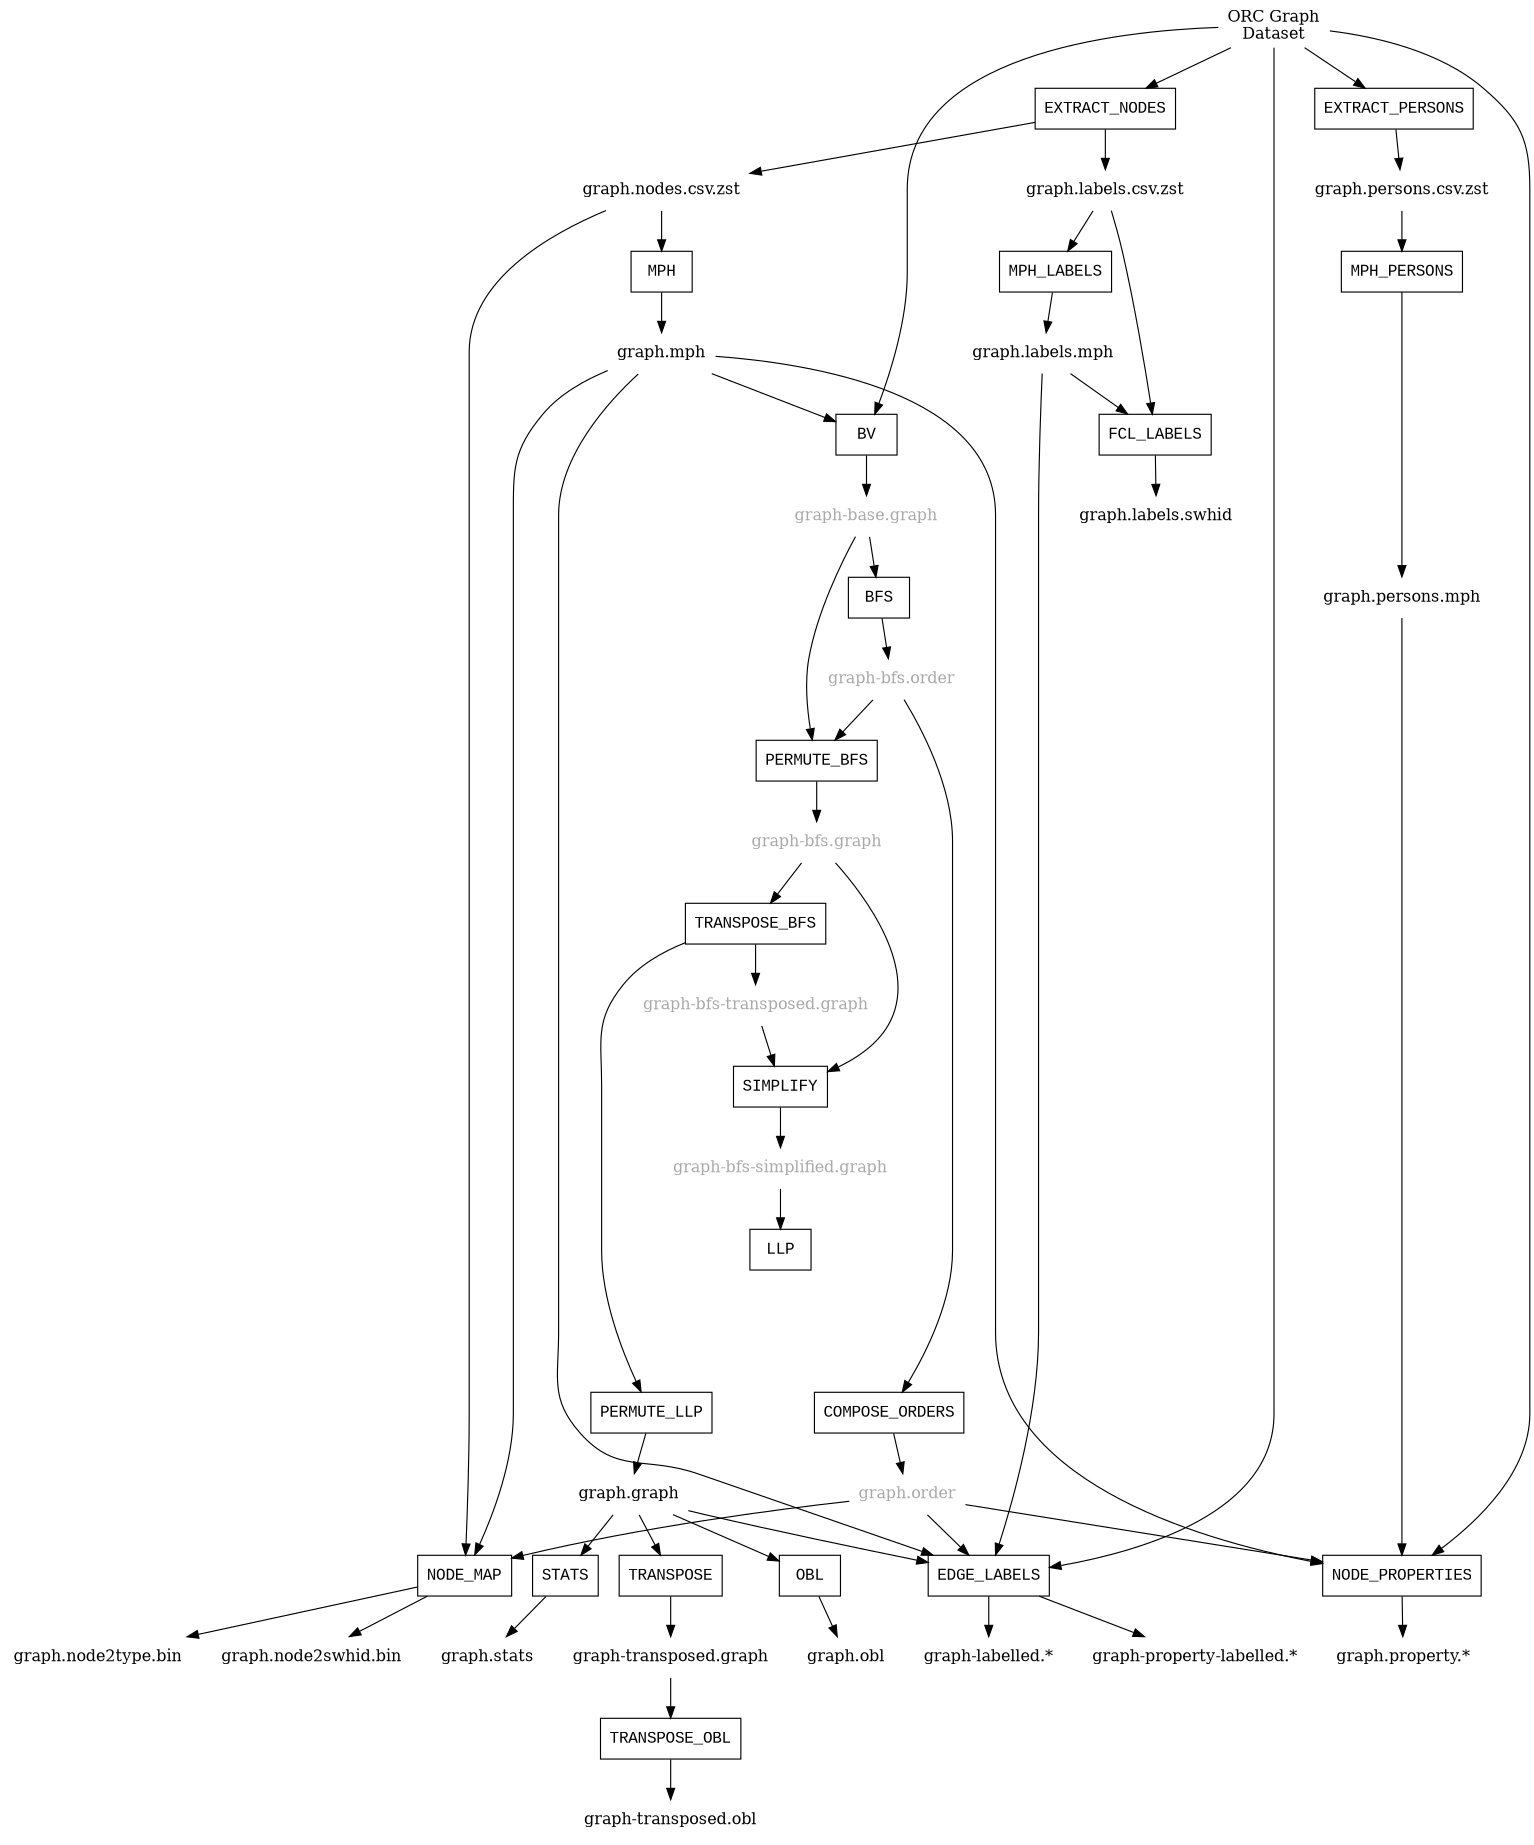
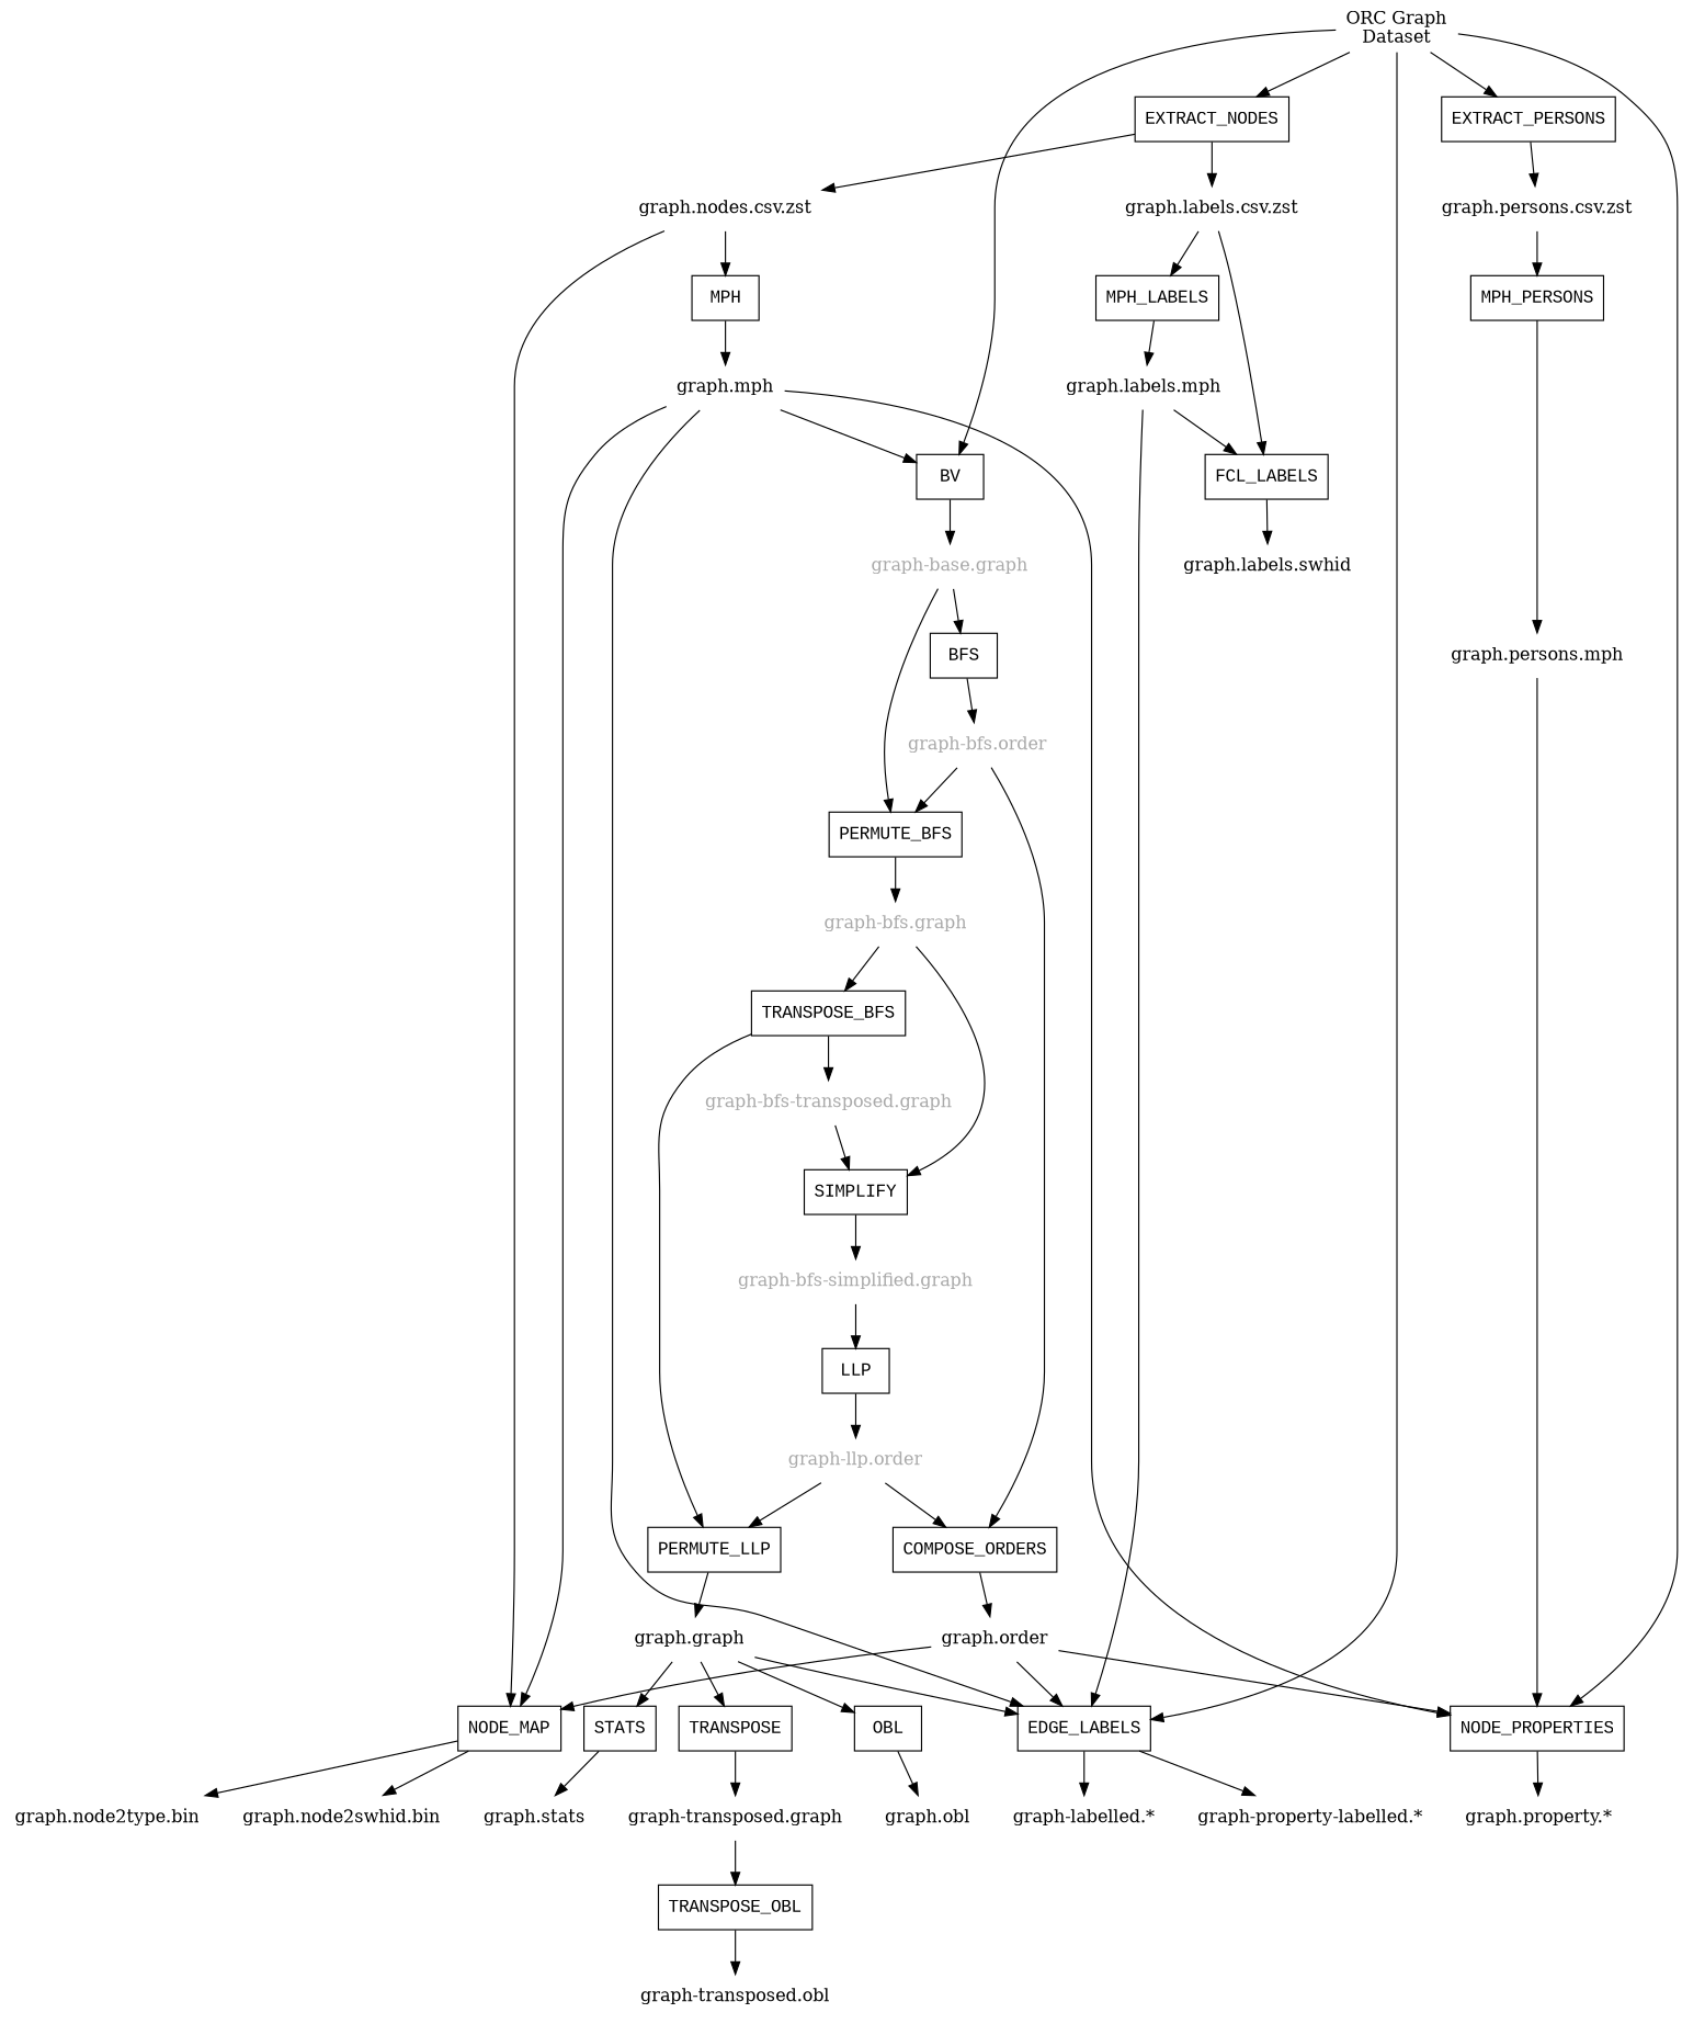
  digraph {
    node [shape=none]
    n1 [fontcolor=darkgray label="graph-base.graph"]
    n2 [fontcolor=darkgray label="graph-bfs.order"]
    n3 [fontcolor=darkgray label="graph-bfs.graph"]
    n4 [fontcolor=darkgray label="graph-bfs-transposed.graph"]
    n5 [fontcolor=darkgray label="graph-bfs-simplified.graph"]
+   n6 [fontcolor=darkgray label="graph-llp.order"]
    EXTRACT_NODES [fontname="Courier New" shape=box]
    MPH [fontname="Courier New" shape=box]
    BV [fontname="Courier New" shape=box]
    BFS [fontname="Courier New" shape=box]
    PERMUTE_BFS [fontname="Courier New" shape=box]
    TRANSPOSE_BFS [fontname="Courier New" shape=box]
    SIMPLIFY [fontname="Courier New" shape=box]
    LLP [fontname="Courier New" shape=box]
    PERMUTE_LLP [fontname="Courier New" shape=box]
    COMPOSE_ORDERS [fontname="Courier New" shape=box]
    STATS [fontname="Courier New" shape=box]
    TRANSPOSE [fontname="Courier New" shape=box]
    OBL [fontname="Courier New" shape=box]
    TRANSPOSE_OBL [fontname="Courier New" shape=box]
    NODE_MAP [fontname="Courier New" shape=box]
    EXTRACT_PERSONS [fontname="Courier New" shape=box]
    MPH_PERSONS [fontname="Courier New" shape=box]
    NODE_PROPERTIES [fontname="Courier New" shape=box]
    MPH_LABELS [fontname="Courier New" shape=box]
    FCL_LABELS [fontname="Courier New" shape=box]
    EDGE_LABELS [fontname="Courier New" shape=box]
    n28 [label="graph.nodes.csv.zst"]
    n29 [label="graph.labels.csv.zst"]
    n30 [label="graph.mph"]
    n31 [label="graph.graph"]
-   n32 [label="graph.order" fontcolor=darkgray]
+   n32 [label="graph.order"]
    n33 [label="graph.stats"]
    n34 [label="graph-transposed.graph"]
    n35 [label="graph.obl"]
    n36 [label="graph-transposed.obl"]
    n37 [label="graph.node2swhid.bin"]
    n38 [label="graph.node2type.bin"]
    n39 [label="graph.persons.csv.zst"]
    n40 [label="graph.persons.mph"]
    n41 [label="graph.property.*"]
    n42 [label="graph.labels.mph"]
    n43 [label="graph.labels.swhid"]
    n44 [label="graph-labelled.*"]
    n45 [label="graph-property-labelled.*"]
    n46 [label="ORC Graph\nDataset"]
    subgraph sub_1 {
      n1
      n2
      n3
      n4
      n5
+     n6
    }
    subgraph sub_2 {
      EXTRACT_NODES
      MPH
      BV
      BFS
      PERMUTE_BFS
      TRANSPOSE_BFS
      SIMPLIFY
      LLP
      PERMUTE_LLP
      COMPOSE_ORDERS
      STATS
      TRANSPOSE
      OBL
      TRANSPOSE_OBL
      NODE_MAP
      EXTRACT_PERSONS
      MPH_PERSONS
      NODE_PROPERTIES
      MPH_LABELS
      FCL_LABELS
      EDGE_LABELS
    }
    n1 -> BFS
    n1 -> PERMUTE_BFS
    n2 -> PERMUTE_BFS
    n2 -> COMPOSE_ORDERS
    n3 -> TRANSPOSE_BFS
    n3 -> SIMPLIFY
    n4 -> SIMPLIFY
    n5 -> LLP
+   n6 -> PERMUTE_LLP
+   n6 -> COMPOSE_ORDERS
    EXTRACT_NODES -> n28
    EXTRACT_NODES -> n29
    MPH -> n30
    BV -> n1
    BFS -> n2
    PERMUTE_BFS -> n3
    TRANSPOSE_BFS -> n4
    TRANSPOSE_BFS -> PERMUTE_LLP
    SIMPLIFY -> n5
+   LLP -> n6
    PERMUTE_LLP -> n31
    COMPOSE_ORDERS -> n32
    STATS -> n33
    TRANSPOSE -> n34
    OBL -> n35
    TRANSPOSE_OBL -> n36
    NODE_MAP -> n37
    NODE_MAP -> n38
    EXTRACT_PERSONS -> n39
    MPH_PERSONS -> n40
    NODE_PROPERTIES -> n41
    MPH_LABELS -> n42
    FCL_LABELS -> n43
    EDGE_LABELS -> n44
    EDGE_LABELS -> n45
    n28 -> MPH
    n28 -> NODE_MAP
    n29 -> MPH_LABELS
    n29 -> FCL_LABELS
    n30 -> BV
    n30 -> NODE_MAP
    n30 -> NODE_PROPERTIES
    n30 -> EDGE_LABELS
    n31 -> STATS
    n31 -> TRANSPOSE
    n31 -> OBL
    n31 -> EDGE_LABELS
    n32 -> NODE_MAP
    n32 -> NODE_PROPERTIES
    n32 -> EDGE_LABELS
    n34 -> TRANSPOSE_OBL
    n39 -> MPH_PERSONS
    n40 -> NODE_PROPERTIES
    n42 -> FCL_LABELS
    n42 -> EDGE_LABELS
    n46 -> EXTRACT_NODES
    n46 -> BV
    n46 -> EXTRACT_PERSONS
    n46 -> NODE_PROPERTIES
    n46 -> EDGE_LABELS
  }
